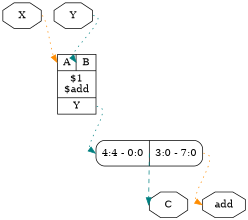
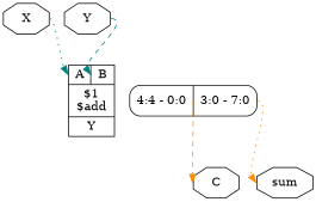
  digraph {
    rankdir=TB
    remincross=true
    node [color=black fontcolor=black shape=octagon]
    edge [color=teal headport=w style=dotted tailport=e]
    n1 [label=Y]
    n2 [label=X]
    n3 [label=C]
-   n4 [label=add]
+   n4 [label=sum]
    n5 [label="{{<p6> A|<p7> B}|$1\n$add|{<p4> Y}}" shape=record color="" fontcolor=""]
    n6 [label="<s1> 4:4 - 0:0 |<s0> 3:0 - 7:0 " shape=record style=rounded color="" fontcolor=""]
    subgraph sub_1 {
      rank=source
      n1
      n2
    }
    subgraph sub_2 {
      rank=sink
      n3
      n4
    }
-   n1 -> n5 [headport="p7:w"]
-   n2 -> n5 [color=darkorange headport="p6:w"]
-   n5 -> n6 [tailport="p4:e"]
-   n6 -> n3 [style=dashed tailport="s1:e"]
+   n1 -> n5 [headport="p7:w" style=dashed]
+   n2 -> n5 [headport="p6:w"]
+   n6 -> n3 [color=darkorange style=dashed tailport="s1:e"]
    n6 -> n4 [color=darkorange tailport="s0:e"]
  }
